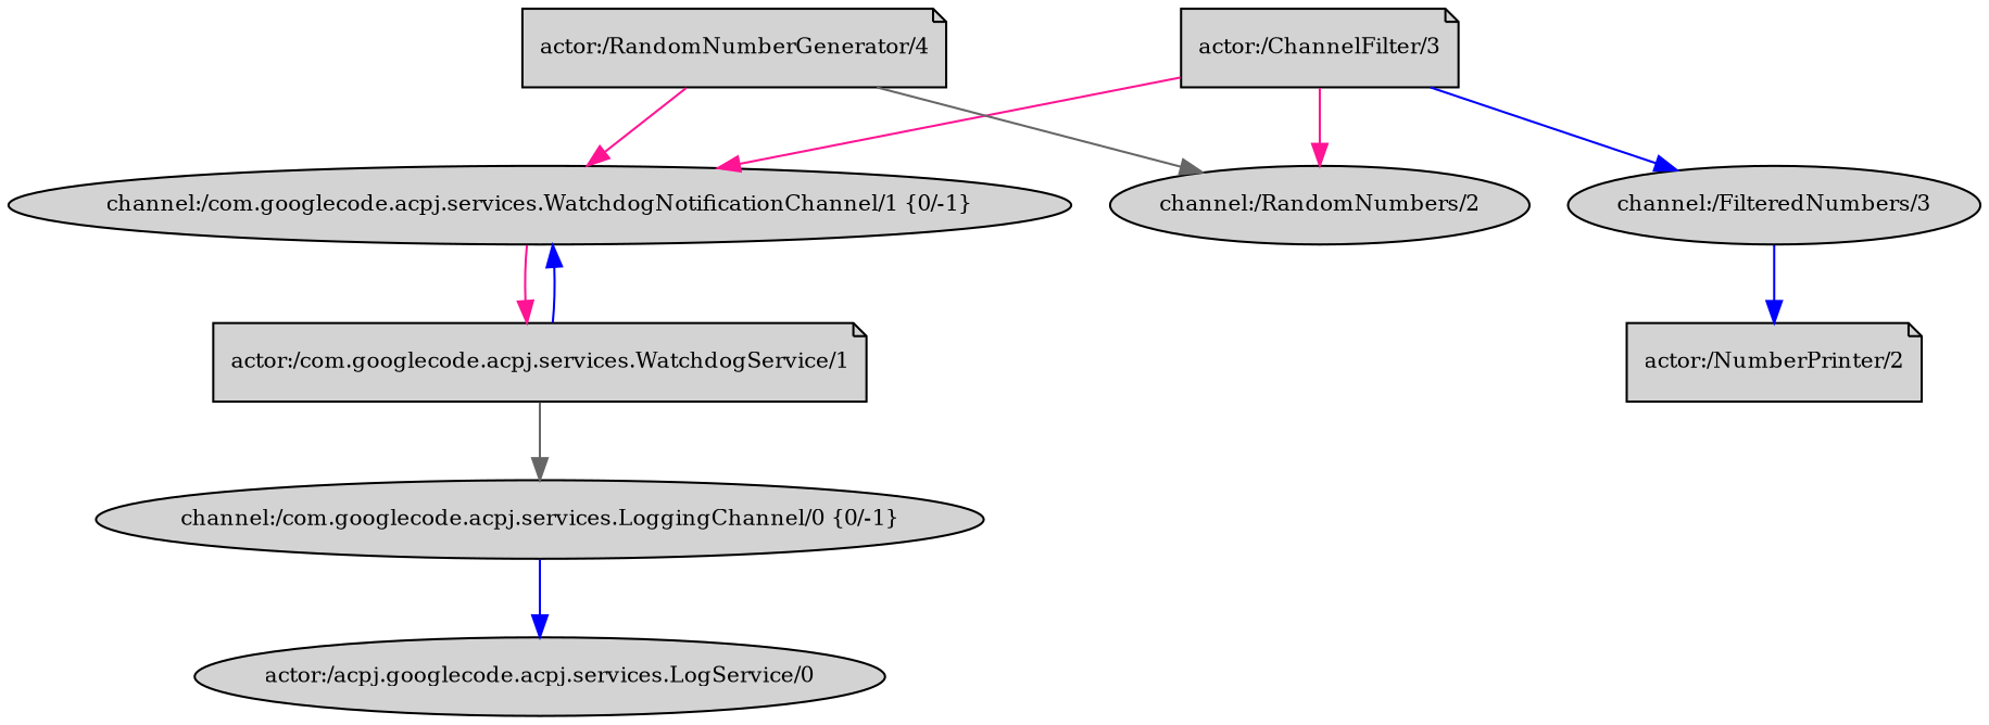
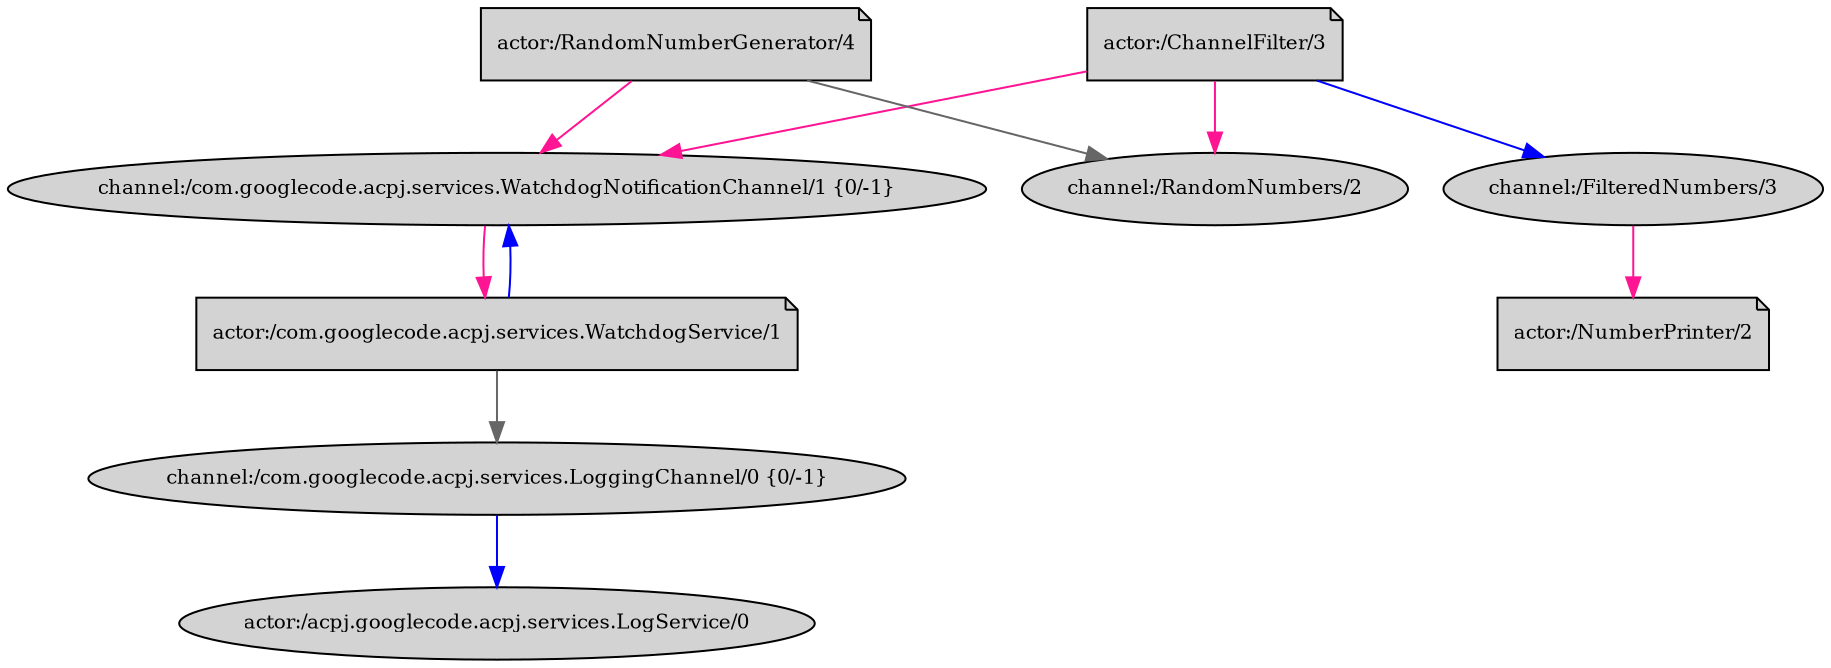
  digraph {
    node [fillcolor=lightgray fontsize=10 shape=ellipse style=filled]
    edge [color=deeppink style=solid]
    n1 [label="channel:/RandomNumbers/2"]
    n2 [label="actor:/ChannelFilter/3" shape=note]
    n3 [label="channel:/com.googlecode.acpj.services.WatchdogNotificationChannel/1 {0/-1}"]
    n4 [label="channel:/FilteredNumbers/3"]
    n5 [label="actor:/RandomNumberGenerator/4" shape=note]
    n6 [label="actor:/com.googlecode.acpj.services.WatchdogService/1" shape=note]
    n7 [label="actor:/NumberPrinter/2" shape=note]
    n8 [label="channel:/com.googlecode.acpj.services.LoggingChannel/0 {0/-1}"]
    n9 [label="actor:/acpj.googlecode.acpj.services.LogService/0"]
    n2 -> n1
    n2 -> n3
    n2 -> n4 [color=blue]
    n3 -> n6
-   n4 -> n7 [color=blue]
+   n4 -> n7
    n5 -> n1 [color=gray40]
    n5 -> n3
    n6 -> n3 [color=blue]
    n6 -> n8 [color=gray40]
    n8 -> n9 [color=blue]
  }
